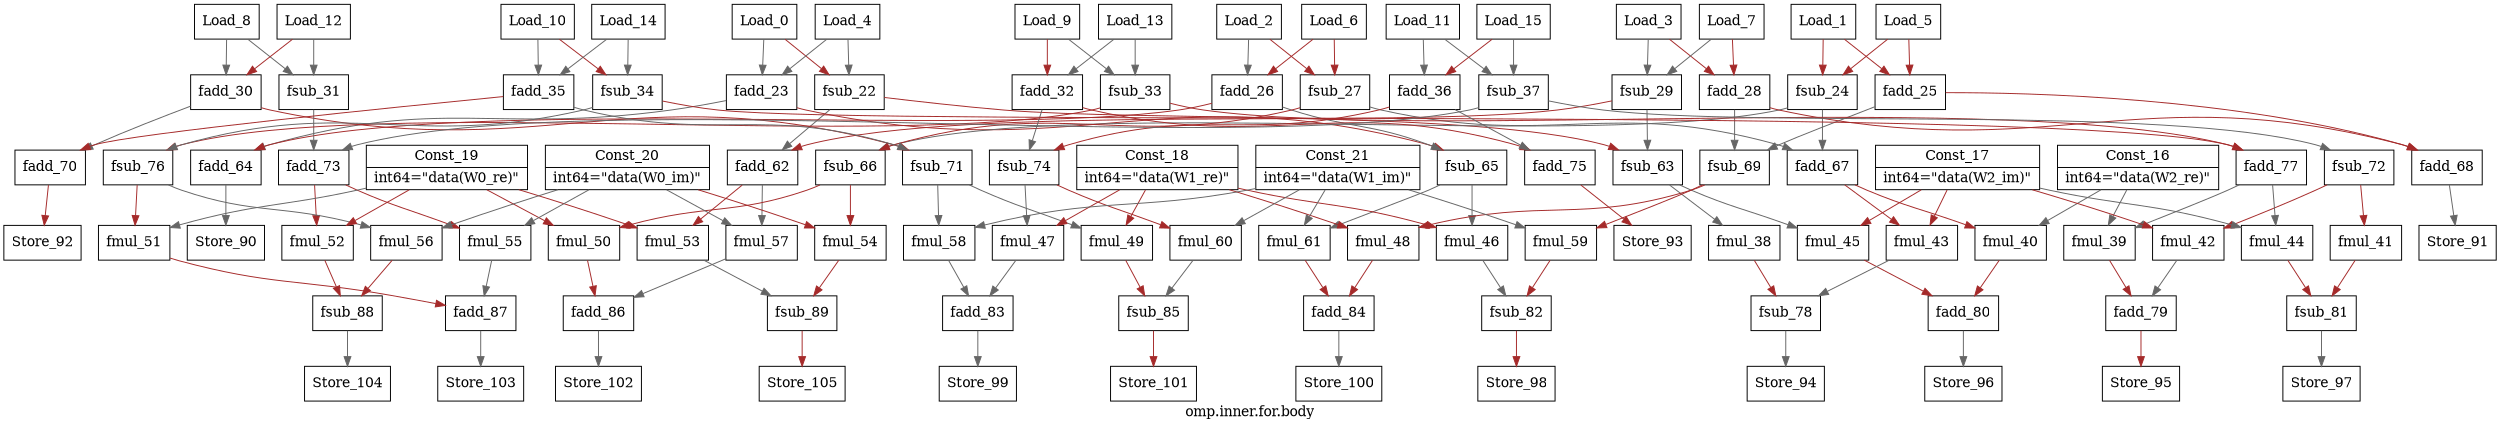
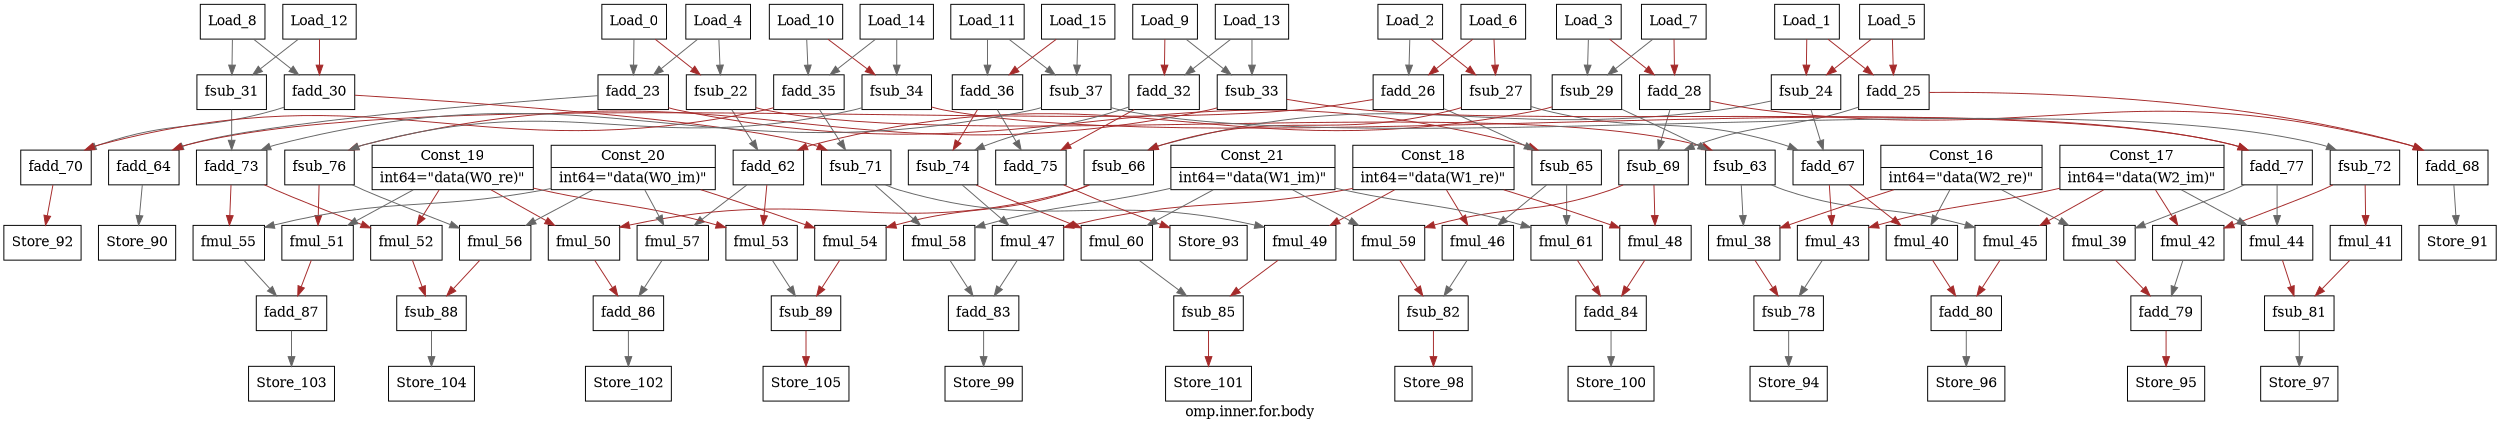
  digraph {
    label="omp.inner.for.body"
    node [opcode=fadd shape=record type=op]
    edge [color=gray40 operand=any2input]
    n1 [data=in_re label="{Load_0}" opcode=input type=""]
    n2 [label="{fsub_22}"]
    n3 [label="{fadd_23}"]
    n4 [label="{fadd_62}"]
    n5 [label="{fsub_63}"]
    n6 [label="{fadd_64}"]
    n7 [label="{fsub_65}"]
    n8 [label="{fmul_57}" opcode=fmul]
    n9 [label="{fmul_53}" opcode=fmul]
    n10 [label="{fmul_38}" opcode=fmul]
    n11 [label="{fmul_45}" opcode=fmul]
    n12 [data=out_re label="{Store_90}" opcode=output type=""]
    n13 [label="{fmul_46}" opcode=fmul]
    n14 [label="{fmul_61}" opcode=fmul]
    n15 [data=in_im label="{Load_1}" opcode=input type=""]
    n16 [label="{fsub_24}"]
    n17 [label="{fadd_25}"]
    n18 [label="{fsub_66}"]
    n19 [label="{fadd_67}"]
    n20 [label="{fadd_68}"]
    n21 [label="{fsub_69}"]
    n22 [label="{fmul_50}" opcode=fmul]
    n23 [label="{fmul_54}" opcode=fmul]
    n24 [label="{fmul_43}" opcode=fmul]
    n25 [label="{fmul_40}" opcode=fmul]
    n26 [data=out_im label="{Store_91}" opcode=output type=""]
    n27 [label="{fmul_59}" opcode=fmul]
    n28 [label="{fmul_48}" opcode=fmul]
    n29 [data=in_re label="{Load_2}" opcode=input type=""]
    n30 [label="{fadd_26}"]
    n31 [label="{fsub_27}"]
    n32 [data=in_im label="{Load_3}" opcode=input type=""]
    n33 [label="{fadd_28}"]
    n34 [label="{fsub_29}"]
    n35 [data=in_re label="{Load_4}" opcode=input type=""]
    n36 [data=in_im label="{Load_5}" opcode=input type=""]
    n37 [data=in_re label="{Load_6}" opcode=input type=""]
    n38 [data=in_im label="{Load_7}" opcode=input type=""]
    n39 [data=in_re label="{Load_8}" opcode=input type=""]
    n40 [label="{fadd_30}"]
    n41 [label="{fsub_31}"]
    n42 [label="{fadd_70}"]
    n43 [label="{fsub_71}"]
    n44 [label="{fadd_73}"]
    n45 [data=out_re label="{Store_92}" opcode=output type=""]
    n46 [label="{fmul_58}" opcode=fmul]
    n47 [label="{fmul_49}" opcode=fmul]
    n48 [label="{fsub_72}"]
    n49 [label="{fmul_42}" opcode=fmul]
    n50 [label="{fmul_41}" opcode=fmul]
    n51 [label="{fmul_55}" opcode=fmul]
    n52 [label="{fmul_52}" opcode=fmul]
    n53 [data=in_im label="{Load_9}" opcode=input type=""]
    n54 [label="{fadd_32}"]
    n55 [label="{fsub_33}"]
    n56 [label="{fsub_74}"]
    n57 [label="{fadd_75}"]
    n58 [label="{fsub_76}"]
    n59 [label="{fadd_77}"]
    n60 [label="{fmul_47}" opcode=fmul]
    n61 [label="{fmul_60}" opcode=fmul]
    n62 [data=out_im label="{Store_93}" opcode=output type=""]
    n63 [label="{fmul_51}" opcode=fmul]
    n64 [label="{fmul_56}" opcode=fmul]
    n65 [label="{fmul_39}" opcode=fmul]
    n66 [label="{fmul_44}" opcode=fmul]
    n67 [data=in_re label="{Load_10}" opcode=input type=""]
    n68 [label="{fsub_34}"]
    n69 [label="{fadd_35}"]
    n70 [data=in_im label="{Load_11}" opcode=input type=""]
    n71 [label="{fadd_36}"]
    n72 [label="{fsub_37}"]
    n73 [data=in_re label="{Load_12}" opcode=input type=""]
    n74 [data=in_im label="{Load_13}" opcode=input type=""]
    n75 [data=in_re label="{Load_14}" opcode=input type=""]
    n76 [data=in_im label="{Load_15}" opcode=input type=""]
    n77 [label="{fadd_86}"]
    n78 [label="{fsub_89}"]
    n79 [label="{fsub_78}"]
    n80 [label="{fadd_80}"]
    n81 [label="{fsub_82}"]
    n82 [label="{fadd_84}"]
    n83 [label="{fadd_79}"]
    n84 [label="{fsub_81}"]
    n85 [label="{fadd_87}"]
    n86 [label="{fsub_88}"]
    n87 [label="{fadd_83}"]
    n88 [label="{fsub_85}"]
    n89 [data=out_re label="{Store_94}" opcode=output type=""]
    n90 [data=out_im label="{Store_96}" opcode=output type=""]
    n91 [data=out_im label="{Store_102}" opcode=output type=""]
    n92 [data=out_re label="{Store_105}" opcode=output type=""]
    n93 [data=out_re label="{Store_98}" opcode=output type=""]
    n94 [data=out_im label="{Store_100}" opcode=output type=""]
    n95 [data=out_im label="{Store_95}" opcode=output type=""]
    n96 [data=out_re label="{Store_97}" opcode=output type=""]
    n97 [data=out_im label="{Store_103}" opcode=output type=""]
    n98 [data=out_re label="{Store_104}" opcode=output type=""]
    n99 [data=out_im label="{Store_99}" opcode=output type=""]
    n100 [data=out_re label="{Store_101}" opcode=output type=""]
    n101 [constVal=1 int64=1 label="{Const_16|int64=\"data(W2_re)\"}" opcode=const type=""]
    n102 [constVal=1 int64=0 label="{Const_17|int64=\"data(W2_im)\"}" opcode=const type=""]
    n103 [constVal=1 int64=1 label="{Const_18|int64=\"data(W1_re)\"}" opcode=const type=""]
    n104 [constVal=1 int64=1 label="{Const_19|int64=\"data(W0_re)\"}" opcode=const type=""]
    n105 [constVal=1 int64=0 label="{Const_20|int64=\"data(W0_im)\"}" opcode=const type=""]
    n106 [constVal=1 int64=0 label="{Const_21|int64=\"data(W1_im)\"}" opcode=const type=""]
    n1 -> n2 [color=brown]
    n1 -> n3
    n2 -> n4
    n2 -> n5 [color=brown]
    n3 -> n6
    n3 -> n7 [color=brown]
    n4 -> n8
    n4 -> n9 [color=brown]
    n5 -> n10
    n5 -> n11
    n6 -> n12
    n7 -> n13
    n7 -> n14
    n8 -> n77
    n9 -> n78
    n10 -> n79 [color=brown]
    n11 -> n80 [color=brown]
    n13 -> n81
    n14 -> n82 [color=brown]
    n15 -> n16 [color=brown]
    n15 -> n17 [color=brown]
    n16 -> n18
    n16 -> n19
    n17 -> n20 [color=brown]
    n17 -> n21
    n18 -> n22 [color=brown]
    n18 -> n23 [color=brown]
    n19 -> n24 [color=brown]
    n19 -> n25 [color=brown]
    n20 -> n26
    n21 -> n27 [color=brown]
    n21 -> n28 [color=brown]
    n22 -> n77 [color=brown]
    n23 -> n78 [color=brown]
    n24 -> n79
    n25 -> n80 [color=brown]
    n27 -> n81 [color=brown]
    n28 -> n82 [color=brown]
    n29 -> n30
    n29 -> n31 [color=brown]
    n30 -> n6 [color=brown]
    n30 -> n7
    n31 -> n18 [color=brown]
    n31 -> n19
    n32 -> n33 [color=brown]
    n32 -> n34
    n33 -> n20 [color=brown]
    n33 -> n21
    n34 -> n4 [color=brown]
    n34 -> n5
    n35 -> n2
    n35 -> n3
    n36 -> n16 [color=brown]
    n36 -> n17 [color=brown]
    n37 -> n30 [color=brown]
    n37 -> n31 [color=brown]
    n38 -> n33 [color=brown]
    n38 -> n34
    n39 -> n40
    n39 -> n41
    n40 -> n42
    n40 -> n43 [color=brown]
    n41 -> n44
    n42 -> n45 [color=brown]
    n43 -> n46
    n43 -> n47
    n44 -> n51 [color=brown]
    n44 -> n52 [color=brown]
    n46 -> n87
    n47 -> n88 [color=brown]
    n48 -> n49 [color=brown]
    n48 -> n50 [color=brown]
    n49 -> n83
    n50 -> n84 [color=brown]
    n51 -> n85
    n52 -> n86 [color=brown]
    n53 -> n54 [color=brown]
    n53 -> n55
    n54 -> n56
    n54 -> n57 [color=brown]
    n55 -> n58 [color=brown]
    n55 -> n59 [color=brown]
    n56 -> n60
    n56 -> n61 [color=brown]
    n57 -> n62 [color=brown]
    n58 -> n63 [color=brown]
    n58 -> n64
    n59 -> n65
    n59 -> n66
    n60 -> n87
    n61 -> n88
    n63 -> n85 [color=brown]
    n64 -> n86 [color=brown]
    n65 -> n83 [color=brown]
    n66 -> n84 [color=brown]
    n67 -> n68 [color=brown]
    n67 -> n69
    n68 -> n58
    n68 -> n59 [color=brown]
    n69 -> n42 [color=brown]
    n69 -> n43
    n70 -> n71
    n70 -> n72
    n71 -> n56 [color=brown]
    n71 -> n57
    n72 -> n44
    n72 -> n48
    n73 -> n40 [color=brown]
    n73 -> n41
    n74 -> n54
    n74 -> n55
    n75 -> n68
    n75 -> n69
    n76 -> n71 [color=brown]
    n76 -> n72
    n77 -> n91
    n78 -> n92 [color=brown]
    n79 -> n89
    n80 -> n90
    n81 -> n93 [color=brown]
    n82 -> n94
    n83 -> n95 [color=brown]
    n84 -> n96
    n85 -> n97
    n86 -> n98
    n87 -> n99
    n88 -> n100 [color=brown]
+   n101 -> n10 [color=brown]
    n101 -> n25
    n101 -> n65
    n102 -> n11 [color=brown]
    n102 -> n24 [color=brown]
    n102 -> n49 [color=brown]
    n102 -> n66
    n103 -> n13 [color=brown]
    n103 -> n28 [color=brown]
    n103 -> n47 [color=brown]
    n103 -> n60 [color=brown]
    n104 -> n9 [color=brown]
    n104 -> n22 [color=brown]
    n104 -> n52 [color=brown]
    n104 -> n63
    n105 -> n8
    n105 -> n23 [color=brown]
    n105 -> n51
    n105 -> n64
    n106 -> n14
    n106 -> n27
    n106 -> n46
    n106 -> n61
  }
